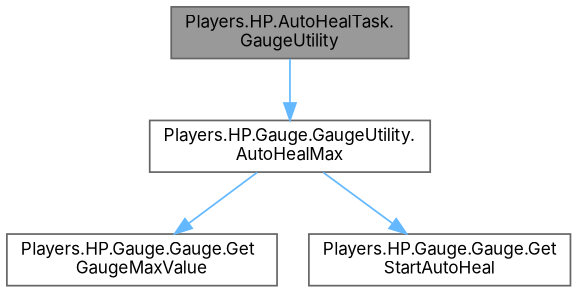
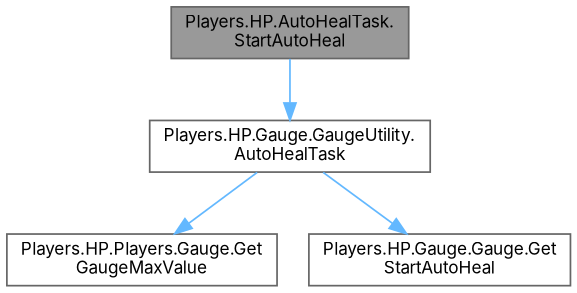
  digraph {
    fontname=Inter
    rankdir=TB
    node [color=grey40 fillcolor=white fontname=Inter fontsize=10 shape=box style=filled]
    edge [color=steelblue1 fontname=Inter fontsize=10 labelfontname=Helvetica labelfontsize=10 style=solid]
-   n1 [color=gray40 fillcolor=grey60 fontcolor=black height=0.2 label="Players.HP.AutoHealTask.\lGaugeUtility" width=0.4]
-   n2 [height=0.2 label="Players.HP.Gauge.GaugeUtility.\lAutoHealMax" width=0.4]
-   n3 [height=0.2 label="Players.HP.Gauge.Gauge.Get\lGaugeMaxValue" width=0.4]
+   n1 [color=gray40 fillcolor=grey60 fontcolor=black height=0.2 label="Players.HP.AutoHealTask.\lStartAutoHeal" width=0.4]
+   n2 [height=0.2 label="Players.HP.Gauge.GaugeUtility.\lAutoHealTask" width=0.4]
+   n3 [height=0.2 label="Players.HP.Players.Gauge.Get\lGaugeMaxValue" width=0.4]
    n4 [height=0.2 label="Players.HP.Gauge.Gauge.Get\lStartAutoHeal" width=0.4]
    n1 -> n2
    n2 -> n3
    n2 -> n4
  }
